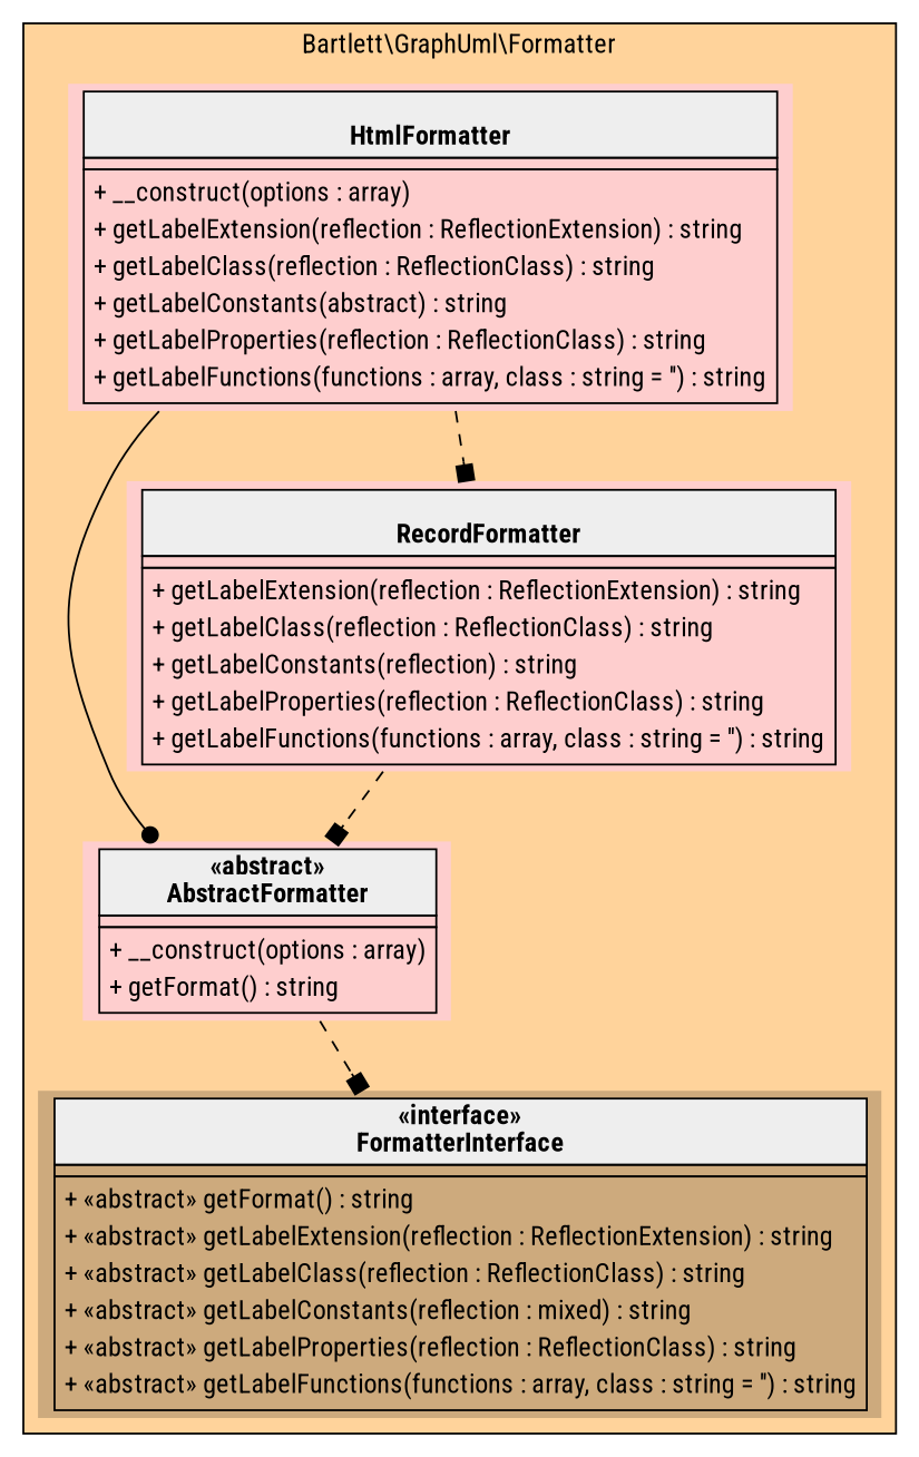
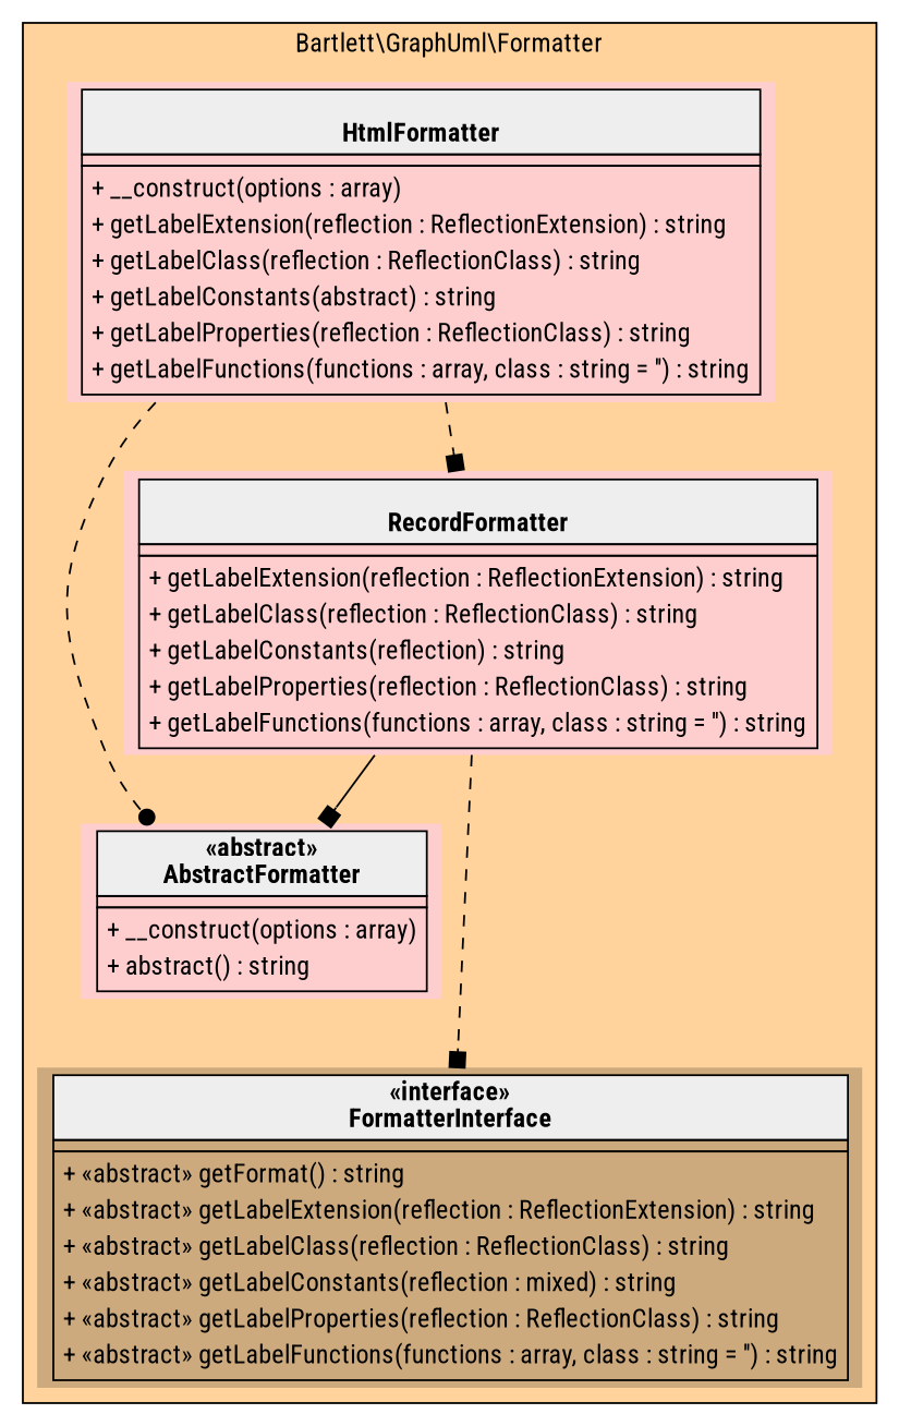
  digraph {
    fontname="Roboto Condensed"
    rankdir=TB
    node [fillcolor="#FECECE" fontname="Roboto Condensed" shape=none style=filled]
    edge [arrowhead=box fontname="Roboto Condensed" style=filled]
    n1 [label=< <table cellspacing="0" border="0" cellborder="1">     <tr><td bgcolor="#eeeeee"><b><br/>HtmlFormatter</b></td></tr>     <tr><td></td></tr>     <tr><td><table border="0" cellspacing="0" cellpadding="2">     <tr><td align="left">+ __construct(options : array)</td></tr>     <tr><td align="left">+ getLabelExtension(reflection : ReflectionExtension) : string</td></tr>     <tr><td align="left">+ getLabelClass(reflection : ReflectionClass) : string</td></tr>     <tr><td align="left">+ getLabelConstants(abstract) : string</td></tr>     <tr><td align="left">+ getLabelProperties(reflection : ReflectionClass) : string</td></tr>     <tr><td align="left">+ getLabelFunctions(functions : array, class : string = '') : string</td></tr> </table></td></tr> </table>>]
-   n2 [label=< <table cellspacing="0" border="0" cellborder="1">     <tr><td bgcolor="#eeeeee"><b>«abstract»<br/>AbstractFormatter</b></td></tr>     <tr><td></td></tr>     <tr><td><table border="0" cellspacing="0" cellpadding="2">     <tr><td align="left">+ __construct(options : array)</td></tr>     <tr><td align="left">+ getFormat() : string</td></tr> </table></td></tr> </table>>]
+   n2 [label=< <table cellspacing="0" border="0" cellborder="1">     <tr><td bgcolor="#eeeeee"><b>«abstract»<br/>AbstractFormatter</b></td></tr>     <tr><td></td></tr>     <tr><td><table border="0" cellspacing="0" cellpadding="2">     <tr><td align="left">+ __construct(options : array)</td></tr>     <tr><td align="left">+ abstract() : string</td></tr> </table></td></tr> </table>>]
    n3 [fillcolor=burlywood3 label=< <table cellspacing="0" border="0" cellborder="1">     <tr><td bgcolor="#eeeeee"><b>«interface»<br/>FormatterInterface</b></td></tr>     <tr><td></td></tr>     <tr><td><table border="0" cellspacing="0" cellpadding="2">     <tr><td align="left">+ «abstract» getFormat() : string</td></tr>     <tr><td align="left">+ «abstract» getLabelExtension(reflection : ReflectionExtension) : string</td></tr>     <tr><td align="left">+ «abstract» getLabelClass(reflection : ReflectionClass) : string</td></tr>     <tr><td align="left">+ «abstract» getLabelConstants(reflection : mixed) : string</td></tr>     <tr><td align="left">+ «abstract» getLabelProperties(reflection : ReflectionClass) : string</td></tr>     <tr><td align="left">+ «abstract» getLabelFunctions(functions : array, class : string = '') : string</td></tr> </table></td></tr> </table>>]
    n4 [label=< <table cellspacing="0" border="0" cellborder="1">     <tr><td bgcolor="#eeeeee"><b><br/>RecordFormatter</b></td></tr>     <tr><td></td></tr>     <tr><td><table border="0" cellspacing="0" cellpadding="2">     <tr><td align="left">+ getLabelExtension(reflection : ReflectionExtension) : string</td></tr>     <tr><td align="left">+ getLabelClass(reflection : ReflectionClass) : string</td></tr>     <tr><td align="left">+ getLabelConstants(reflection) : string</td></tr>     <tr><td align="left">+ getLabelProperties(reflection : ReflectionClass) : string</td></tr>     <tr><td align="left">+ getLabelFunctions(functions : array, class : string = '') : string</td></tr> </table></td></tr> </table>>]
    subgraph cluster_1 {
      bgcolor=burlywood1
      label="Bartlett\\GraphUml\\Formatter"
      n1
      n2
      n3
      n4
    }
-   n1 -> n2 [arrowhead=dot]
+   n1 -> n2 [arrowhead=dot style=dashed]
    n1 -> n4 [style=dashed]
-   n4 -> n2 [style=dashed]
-   n2 -> n3 [style=dashed]
+   n4 -> n2
+   n4 -> n3 [style=dashed]
  }
